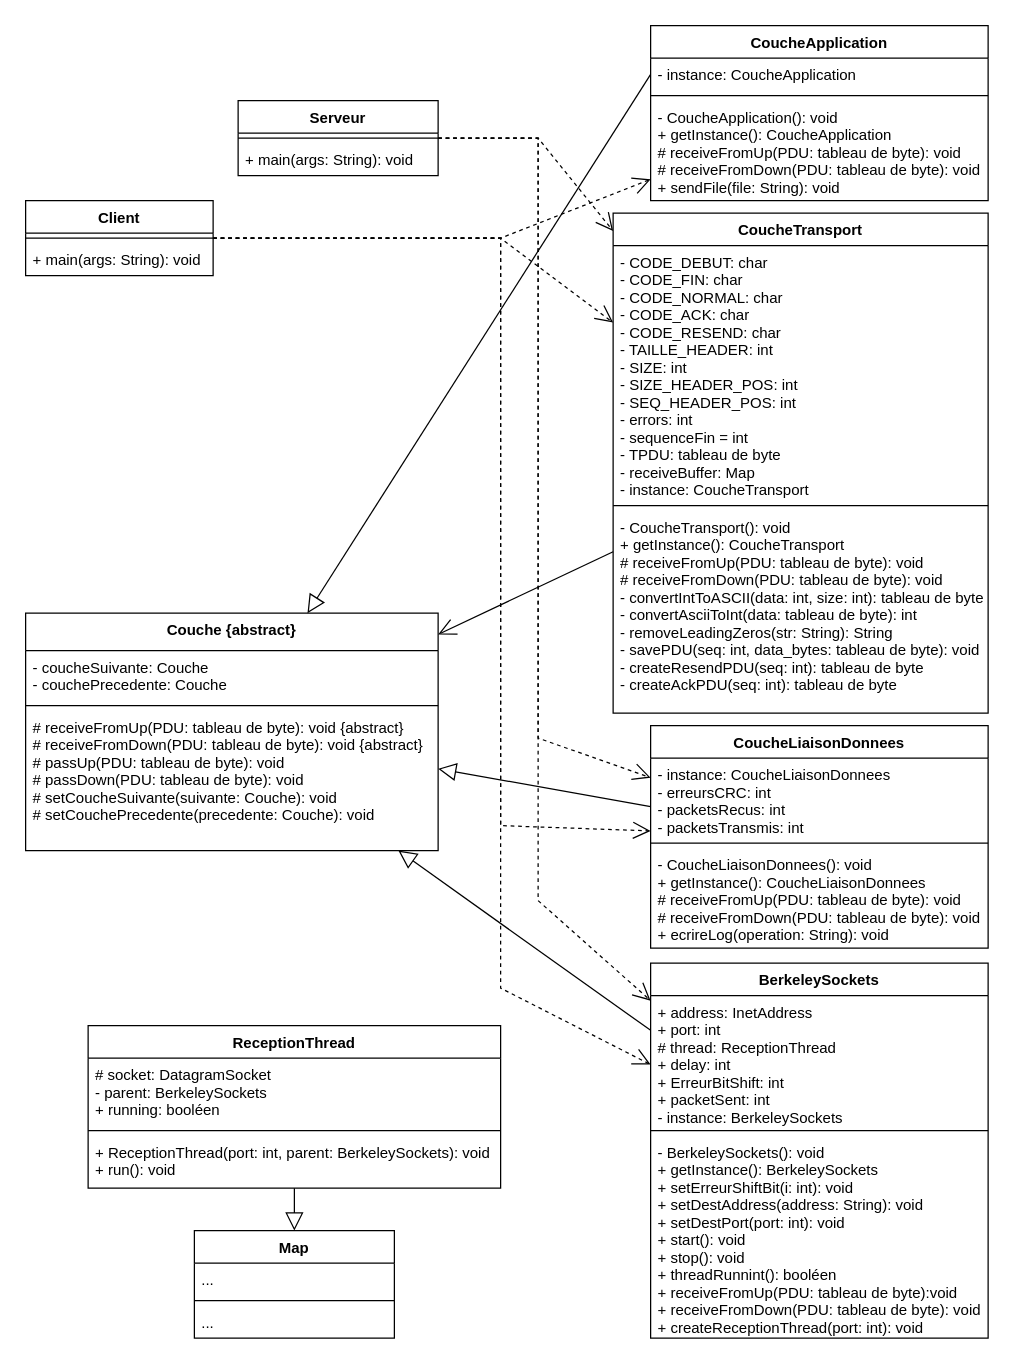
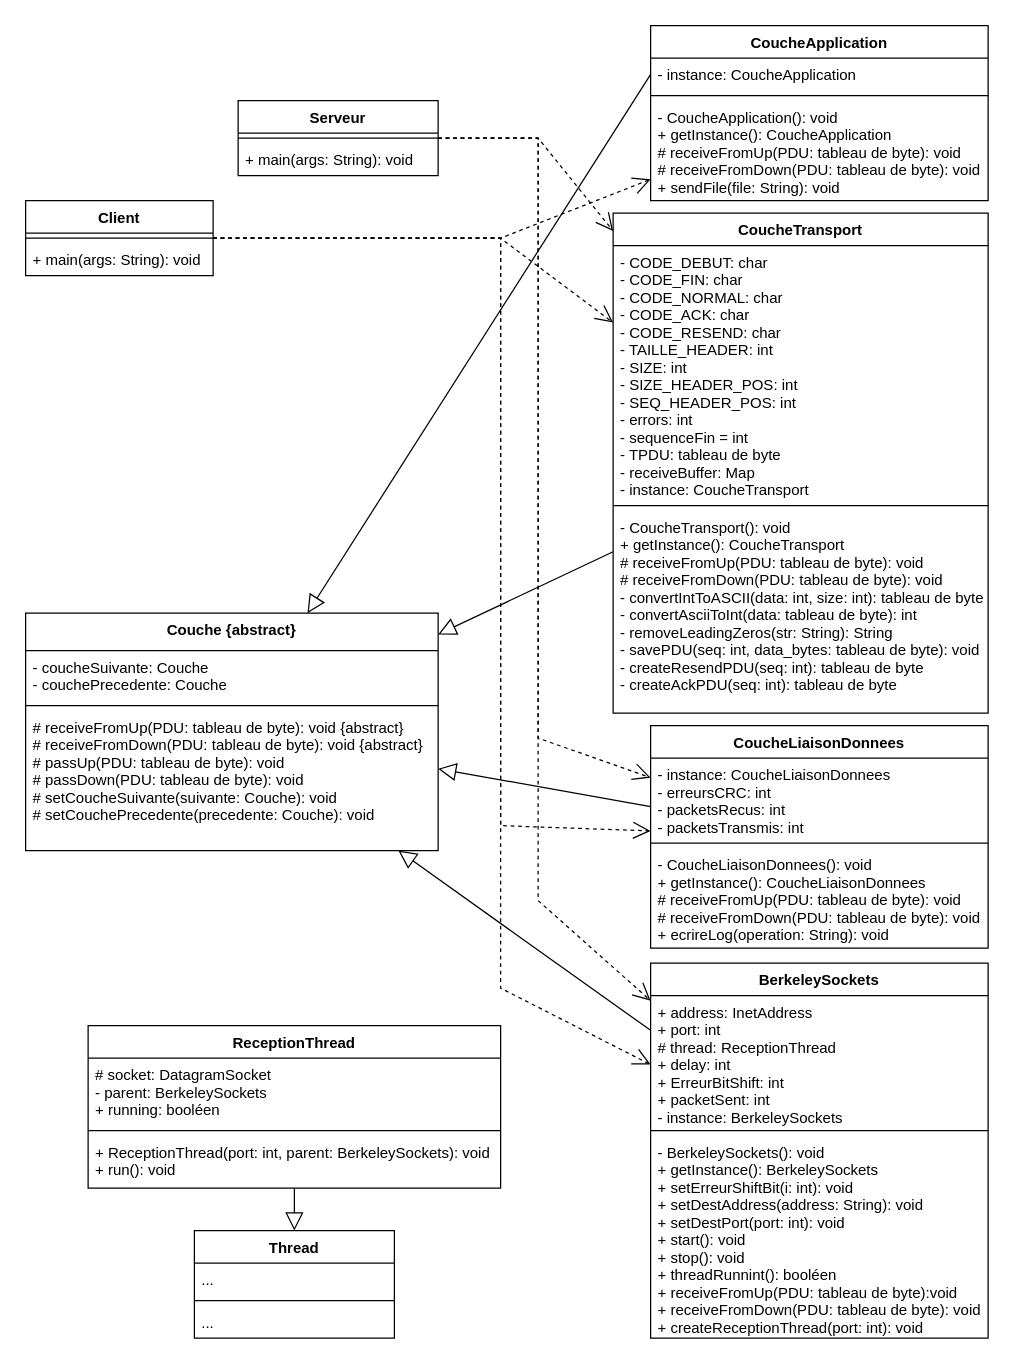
  <mxCell id="0" />
  <mxCell id="1" parent="0" />
  <mxCell id="2" value="Couche {abstract}" style="swimlane;fontStyle=1;align=center;verticalAlign=top;childLayout=stackLayout;horizontal=1;startSize=30;horizontalStack=0;resizeParent=1;resizeParentMax=0;resizeLast=0;collapsible=1;marginBottom=0;" vertex="1" parent="1"><mxGeometry x="20" y="490" width="330" height="190" as="geometry" /></mxCell>
  <mxCell id="3" value="- coucheSuivante: Couche&#10;- couchePrecedente: Couche" style="text;strokeColor=none;fillColor=none;align=left;verticalAlign=top;spacingLeft=4;spacingRight=4;overflow=hidden;rotatable=0;points=[[0,0.5],[1,0.5]];portConstraint=eastwest;" vertex="1" parent="2"><mxGeometry y="30" width="330" height="40" as="geometry" /></mxCell>
  <mxCell id="4" value="" style="line;strokeWidth=1;fillColor=none;align=left;verticalAlign=middle;spacingTop=-1;spacingLeft=3;spacingRight=3;rotatable=0;labelPosition=right;points=[];portConstraint=eastwest;" vertex="1" parent="2"><mxGeometry y="70" width="330" height="8" as="geometry" /></mxCell>
  <mxCell id="5" value="# receiveFromUp(PDU: tableau de byte): void {abstract}&#10;# receiveFromDown(PDU: tableau de byte): void {abstract}&#10;# passUp(PDU: tableau de byte): void&#10;# passDown(PDU: tableau de byte): void&#10;# setCoucheSuivante(suivante: Couche): void&#10;# setCouchePrecedente(precedente: Couche): void" style="text;strokeColor=none;fillColor=none;align=left;verticalAlign=top;spacingLeft=4;spacingRight=4;overflow=hidden;rotatable=0;points=[[0,0.5],[1,0.5]];portConstraint=eastwest;" vertex="1" parent="2"><mxGeometry y="78" width="330" height="112" as="geometry" /></mxCell>
  <mxCell id="6" value="CoucheApplication" style="swimlane;fontStyle=1;align=center;verticalAlign=top;childLayout=stackLayout;horizontal=1;startSize=26;horizontalStack=0;resizeParent=1;resizeParentMax=0;resizeLast=0;collapsible=1;marginBottom=0;" vertex="1" parent="1"><mxGeometry x="520" width="270" height="140" as="geometry" y="20" /></mxCell>
  <mxCell id="7" value="- instance: CoucheApplication" style="text;strokeColor=none;fillColor=none;align=left;verticalAlign=top;spacingLeft=4;spacingRight=4;overflow=hidden;rotatable=0;points=[[0,0.5],[1,0.5]];portConstraint=eastwest;" vertex="1" parent="6"><mxGeometry y="26" width="270" height="26" as="geometry" /></mxCell>
  <mxCell id="8" value="" style="line;strokeWidth=1;fillColor=none;align=left;verticalAlign=middle;spacingTop=-1;spacingLeft=3;spacingRight=3;rotatable=0;labelPosition=right;points=[];portConstraint=eastwest;" vertex="1" parent="6"><mxGeometry y="52" width="270" height="8" as="geometry" /></mxCell>
  <mxCell id="9" value="- CoucheApplication(): void&#10;+ getInstance(): CoucheApplication&#10;# receiveFromUp(PDU: tableau de byte): void&#10;# receiveFromDown(PDU: tableau de byte): void&#10;+ sendFile(file: String): void" style="text;strokeColor=none;fillColor=none;align=left;verticalAlign=top;spacingLeft=4;spacingRight=4;overflow=hidden;rotatable=0;points=[[0,0.5],[1,0.5]];portConstraint=eastwest;" vertex="1" parent="6"><mxGeometry y="60" width="270" height="80" as="geometry" /></mxCell>
  <mxCell id="10" value="CoucheLiaisonDonnees" style="swimlane;fontStyle=1;align=center;verticalAlign=top;childLayout=stackLayout;horizontal=1;startSize=26;horizontalStack=0;resizeParent=1;resizeParentMax=0;resizeLast=0;collapsible=1;marginBottom=0;" vertex="1" parent="1"><mxGeometry x="520" y="580" width="270" height="178" as="geometry" /></mxCell>
  <mxCell id="11" value="- instance: CoucheLiaisonDonnees&#10;- erreursCRC: int&#10;- packetsRecus: int&#10;- packetsTransmis: int" style="text;strokeColor=none;fillColor=none;align=left;verticalAlign=top;spacingLeft=4;spacingRight=4;overflow=hidden;rotatable=0;points=[[0,0.5],[1,0.5]];portConstraint=eastwest;" vertex="1" parent="10"><mxGeometry y="26" width="270" height="64" as="geometry" /></mxCell>
  <mxCell id="12" value="" style="line;strokeWidth=1;fillColor=none;align=left;verticalAlign=middle;spacingTop=-1;spacingLeft=3;spacingRight=3;rotatable=0;labelPosition=right;points=[];portConstraint=eastwest;" vertex="1" parent="10"><mxGeometry y="90" width="270" height="8" as="geometry" /></mxCell>
  <mxCell id="13" value="- CoucheLiaisonDonnees(): void&#10;+ getInstance(): CoucheLiaisonDonnees&#10;# receiveFromUp(PDU: tableau de byte): void&#10;# receiveFromDown(PDU: tableau de byte): void&#10;+ ecrireLog(operation: String): void" style="text;strokeColor=none;fillColor=none;align=left;verticalAlign=top;spacingLeft=4;spacingRight=4;overflow=hidden;rotatable=0;points=[[0,0.5],[1,0.5]];portConstraint=eastwest;" vertex="1" parent="10"><mxGeometry y="98" width="270" height="80" as="geometry" /></mxCell>
  <mxCell id="14" value="CoucheTransport" style="swimlane;fontStyle=1;align=center;verticalAlign=top;childLayout=stackLayout;horizontal=1;startSize=26;horizontalStack=0;resizeParent=1;resizeParentMax=0;resizeLast=0;collapsible=1;marginBottom=0;" vertex="1" parent="1"><mxGeometry x="490" y="170" width="300" height="400" as="geometry" /></mxCell>
  <mxCell id="15" value="- CODE_DEBUT: char&#10;- CODE_FIN: char&#10;- CODE_NORMAL: char&#10;- CODE_ACK: char&#10;- CODE_RESEND: char&#10;- TAILLE_HEADER: int&#10;- SIZE: int&#10;- SIZE_HEADER_POS: int&#10;- SEQ_HEADER_POS: int&#10;- errors: int&#10;- sequenceFin = int&#10;- TPDU: tableau de byte&#10;- receiveBuffer: Map&#10;- instance: CoucheTransport" style="text;strokeColor=none;fillColor=none;align=left;verticalAlign=top;spacingLeft=4;spacingRight=4;overflow=hidden;rotatable=0;points=[[0,0.5],[1,0.5]];portConstraint=eastwest;" vertex="1" parent="14"><mxGeometry y="26" width="300" height="204" as="geometry" /></mxCell>
  <mxCell id="16" value="" style="line;strokeWidth=1;fillColor=none;align=left;verticalAlign=middle;spacingTop=-1;spacingLeft=3;spacingRight=3;rotatable=0;labelPosition=right;points=[];portConstraint=eastwest;" vertex="1" parent="14"><mxGeometry y="230" width="300" height="8" as="geometry" /></mxCell>
  <mxCell id="17" value="- CoucheTransport(): void&#10;+ getInstance(): CoucheTransport&#10;# receiveFromUp(PDU: tableau de byte): void&#10;# receiveFromDown(PDU: tableau de byte): void&#10;- convertIntToASCII(data: int, size: int): tableau de byte&#10;- convertAsciiToInt(data: tableau de byte): int&#10;- removeLeadingZeros(str: String): String&#10;- savePDU(seq: int, data_bytes: tableau de byte): void&#10;- createResendPDU(seq: int): tableau de byte&#10;- createAckPDU(seq: int): tableau de byte" style="text;strokeColor=none;fillColor=none;align=left;verticalAlign=top;spacingLeft=4;spacingRight=4;overflow=hidden;rotatable=0;points=[[0,0.5],[1,0.5]];portConstraint=eastwest;" vertex="1" parent="14"><mxGeometry y="238" width="300" height="162" as="geometry" /></mxCell>
  <mxCell id="18" value="Serveur" style="swimlane;fontStyle=1;align=center;verticalAlign=top;childLayout=stackLayout;horizontal=1;startSize=26;horizontalStack=0;resizeParent=1;resizeParentMax=0;resizeLast=0;collapsible=1;marginBottom=0;" vertex="1" parent="1"><mxGeometry x="190" y="80" width="160" height="60" as="geometry" /></mxCell>
  <mxCell id="19" value="" style="line;strokeWidth=1;fillColor=none;align=left;verticalAlign=middle;spacingTop=-1;spacingLeft=3;spacingRight=3;rotatable=0;labelPosition=right;points=[];portConstraint=eastwest;" vertex="1" parent="18"><mxGeometry y="26" width="160" height="8" as="geometry" /></mxCell>
  <mxCell id="20" value="+ main(args: String): void" style="text;strokeColor=none;fillColor=none;align=left;verticalAlign=top;spacingLeft=4;spacingRight=4;overflow=hidden;rotatable=0;points=[[0,0.5],[1,0.5]];portConstraint=eastwest;" vertex="1" parent="18"><mxGeometry y="34" width="160" height="26" as="geometry" /></mxCell>
  <mxCell id="21" value="Client" style="swimlane;fontStyle=1;align=center;verticalAlign=top;childLayout=stackLayout;horizontal=1;startSize=26;horizontalStack=0;resizeParent=1;resizeParentMax=0;resizeLast=0;collapsible=1;marginBottom=0;" vertex="1" parent="1"><mxGeometry x="20" y="160" width="150" height="60" as="geometry" /></mxCell>
  <mxCell id="22" value="" style="line;strokeWidth=1;fillColor=none;align=left;verticalAlign=middle;spacingTop=-1;spacingLeft=3;spacingRight=3;rotatable=0;labelPosition=right;points=[];portConstraint=eastwest;" vertex="1" parent="21"><mxGeometry y="26" width="150" height="8" as="geometry" /></mxCell>
  <mxCell id="23" value="+ main(args: String): void" style="text;strokeColor=none;fillColor=none;align=left;verticalAlign=top;spacingLeft=4;spacingRight=4;overflow=hidden;rotatable=0;points=[[0,0.5],[1,0.5]];portConstraint=eastwest;" vertex="1" parent="21"><mxGeometry y="34" width="150" height="26" as="geometry" /></mxCell>
- <mxCell id="24" value="" style="endArrow=open;html=1;rounded=0;endSize=12;strokeWidth=1;endFill=0;" edge="1" parent="1" source="14" target="2"><mxGeometry width="50" height="50" relative="1" as="geometry"><mxPoint x="340" y="969.5" as="sourcePoint" /><mxPoint x="270" y="995.522" as="targetPoint" /></mxGeometry></mxCell>
+ <mxCell id="24" value="" style="endArrow=block;html=1;rounded=0;endSize=12;strokeWidth=1;endFill=0;" edge="1" parent="1" source="14" target="2"><mxGeometry width="50" height="50" relative="1" as="geometry"><mxPoint x="340" y="969.5" as="sourcePoint" /><mxPoint x="270" y="995.522" as="targetPoint" /></mxGeometry></mxCell>
  <mxCell id="25" value="" style="endArrow=block;html=1;rounded=0;endSize=12;strokeWidth=1;endFill=0;exitX=0;exitY=0.5;exitDx=0;exitDy=0;" edge="1" parent="1" source="7" target="2"><mxGeometry width="50" height="50" relative="1" as="geometry"><mxPoint x="368.103" y="840" as="sourcePoint" /><mxPoint x="365" y="930" as="targetPoint" /></mxGeometry></mxCell>
  <mxCell id="26" value="" style="endArrow=block;html=1;rounded=0;endSize=12;strokeWidth=1;endFill=0;" edge="1" parent="1" source="10" target="2"><mxGeometry width="50" height="50" relative="1" as="geometry"><mxPoint x="111.916" y="580" as="sourcePoint" /><mxPoint x="246.86" y="930.95" as="targetPoint" /></mxGeometry></mxCell>
  <mxCell id="27" value="BerkeleySockets" style="swimlane;fontStyle=1;align=center;verticalAlign=top;childLayout=stackLayout;horizontal=1;startSize=26;horizontalStack=0;resizeParent=1;resizeParentMax=0;resizeLast=0;collapsible=1;marginBottom=0;" vertex="1" parent="1"><mxGeometry x="520" y="770" width="270" height="300" as="geometry" /></mxCell>
  <mxCell id="28" value="+ address: InetAddress&#10;+ port: int&#10;# thread: ReceptionThread&#10;+ delay: int&#10;+ ErreurBitShift: int&#10;+ packetSent: int&#10;- instance: BerkeleySockets" style="text;strokeColor=none;fillColor=none;align=left;verticalAlign=top;spacingLeft=4;spacingRight=4;overflow=hidden;rotatable=0;points=[[0,0.5],[1,0.5]];portConstraint=eastwest;" vertex="1" parent="27"><mxGeometry y="26" width="270" height="104" as="geometry" /></mxCell>
  <mxCell id="29" value="" style="line;strokeWidth=1;fillColor=none;align=left;verticalAlign=middle;spacingTop=-1;spacingLeft=3;spacingRight=3;rotatable=0;labelPosition=right;points=[];portConstraint=eastwest;" vertex="1" parent="27"><mxGeometry y="130" width="270" height="8" as="geometry" /></mxCell>
  <mxCell id="30" value="- BerkeleySockets(): void &#10;+ getInstance(): BerkeleySockets&#10;+ setErreurShiftBit(i: int): void&#10;+ setDestAddress(address: String): void&#10;+ setDestPort(port: int): void&#10;+ start(): void&#10;+ stop(): void&#10;+ threadRunnint(): booléen&#10;+ receiveFromUp(PDU: tableau de byte):void&#10;+ receiveFromDown(PDU: tableau de byte): void&#10;+ createReceptionThread(port: int): void&#10;" style="text;strokeColor=none;fillColor=none;align=left;verticalAlign=top;spacingLeft=4;spacingRight=4;overflow=hidden;rotatable=0;points=[[0,0.5],[1,0.5]];portConstraint=eastwest;" vertex="1" parent="27"><mxGeometry y="138" width="270" height="162" as="geometry" /></mxCell>
  <mxCell id="31" value="ReceptionThread" style="swimlane;fontStyle=1;align=center;verticalAlign=top;childLayout=stackLayout;horizontal=1;startSize=26;horizontalStack=0;resizeParent=1;resizeParentMax=0;resizeLast=0;collapsible=1;marginBottom=0;" vertex="1" parent="1"><mxGeometry x="70" y="820" width="330" height="130" as="geometry" /></mxCell>
  <mxCell id="32" value="# socket: DatagramSocket&#10;- parent: BerkeleySockets&#10;+ running: booléen" style="text;strokeColor=none;fillColor=none;align=left;verticalAlign=top;spacingLeft=4;spacingRight=4;overflow=hidden;rotatable=0;points=[[0,0.5],[1,0.5]];portConstraint=eastwest;" vertex="1" parent="31"><mxGeometry y="26" width="330" height="54" as="geometry" /></mxCell>
  <mxCell id="33" value="" style="line;strokeWidth=1;fillColor=none;align=left;verticalAlign=middle;spacingTop=-1;spacingLeft=3;spacingRight=3;rotatable=0;labelPosition=right;points=[];portConstraint=eastwest;" vertex="1" parent="31"><mxGeometry y="80" width="330" height="8" as="geometry" /></mxCell>
  <mxCell id="34" value="+ ReceptionThread(port: int, parent: BerkeleySockets): void&#10;+ run(): void" style="text;strokeColor=none;fillColor=none;align=left;verticalAlign=top;spacingLeft=4;spacingRight=4;overflow=hidden;rotatable=0;points=[[0,0.5],[1,0.5]];portConstraint=eastwest;" vertex="1" parent="31"><mxGeometry y="88" width="330" height="42" as="geometry" /></mxCell>
- <mxCell id="35" value="Map" style="swimlane;fontStyle=1;align=center;verticalAlign=top;childLayout=stackLayout;horizontal=1;startSize=26;horizontalStack=0;resizeParent=1;resizeParentMax=0;resizeLast=0;collapsible=1;marginBottom=0;" vertex="1" parent="1"><mxGeometry x="155" y="984" width="160" height="86" as="geometry" /></mxCell>
+ <mxCell id="35" value="Thread" style="swimlane;fontStyle=1;align=center;verticalAlign=top;childLayout=stackLayout;horizontal=1;startSize=26;horizontalStack=0;resizeParent=1;resizeParentMax=0;resizeLast=0;collapsible=1;marginBottom=0;" vertex="1" parent="1"><mxGeometry x="155" y="984" width="160" height="86" as="geometry" /></mxCell>
  <mxCell id="36" value="..." style="text;strokeColor=none;fillColor=none;align=left;verticalAlign=top;spacingLeft=4;spacingRight=4;overflow=hidden;rotatable=0;points=[[0,0.5],[1,0.5]];portConstraint=eastwest;" vertex="1" parent="35"><mxGeometry y="26" width="160" height="26" as="geometry" /></mxCell>
  <mxCell id="37" value="" style="line;strokeWidth=1;fillColor=none;align=left;verticalAlign=middle;spacingTop=-1;spacingLeft=3;spacingRight=3;rotatable=0;labelPosition=right;points=[];portConstraint=eastwest;" vertex="1" parent="35"><mxGeometry y="52" width="160" height="8" as="geometry" /></mxCell>
  <mxCell id="38" value="..." style="text;strokeColor=none;fillColor=none;align=left;verticalAlign=top;spacingLeft=4;spacingRight=4;overflow=hidden;rotatable=0;points=[[0,0.5],[1,0.5]];portConstraint=eastwest;" vertex="1" parent="35"><mxGeometry y="60" width="160" height="26" as="geometry" /></mxCell>
  <mxCell id="39" value="" style="endArrow=block;html=1;rounded=0;endSize=12;strokeWidth=1;endFill=0;" edge="1" parent="1" source="27" target="2"><mxGeometry width="50" height="50" relative="1" as="geometry"><mxPoint x="530" y="659.788" as="sourcePoint" /><mxPoint x="310" y="628.481" as="targetPoint" /></mxGeometry></mxCell>
  <mxCell id="40" value="" style="endArrow=block;html=1;rounded=0;endSize=12;strokeWidth=1;endFill=0;" edge="1" parent="1" source="31" target="35"><mxGeometry width="50" height="50" relative="1" as="geometry"><mxPoint x="640" y="855.625" as="sourcePoint" /><mxPoint x="407" y="710" as="targetPoint" /></mxGeometry></mxCell>
  <mxCell id="41" value="" style="endArrow=open;html=1;rounded=0;fontSize=23;endSize=12;sourcePerimeterSpacing=0;targetPerimeterSpacing=0;strokeColor=default;strokeWidth=1;jumpSize=6;dashed=1;endFill=0;" edge="1" parent="1" source="21" target="6"><mxGeometry width="50" height="50" relative="1" as="geometry"><mxPoint x="30" y="380" as="sourcePoint" /><mxPoint x="80" y="330" as="targetPoint" /><Array as="points"><mxPoint x="400" y="190" /></Array></mxGeometry></mxCell>
  <mxCell id="42" value="" style="endArrow=open;html=1;rounded=0;fontSize=23;endSize=12;sourcePerimeterSpacing=0;targetPerimeterSpacing=0;strokeColor=default;strokeWidth=1;jumpSize=6;dashed=1;endFill=0;" edge="1" parent="1" source="21" target="14"><mxGeometry width="50" height="50" relative="1" as="geometry"><mxPoint x="180" y="186.607" as="sourcePoint" /><mxPoint x="530" y="124.107" as="targetPoint" /><Array as="points"><mxPoint x="400" y="190" /></Array></mxGeometry></mxCell>
  <mxCell id="43" value="" style="endArrow=open;html=1;rounded=0;fontSize=23;endSize=12;sourcePerimeterSpacing=0;targetPerimeterSpacing=0;strokeColor=default;strokeWidth=1;jumpSize=6;dashed=1;endFill=0;" edge="1" parent="1" source="21" target="10"><mxGeometry width="50" height="50" relative="1" as="geometry"><mxPoint x="180" y="224.771" as="sourcePoint" /><mxPoint x="500" y="330.459" as="targetPoint" /><Array as="points"><mxPoint x="400" y="190" /><mxPoint x="400" y="660" /></Array></mxGeometry></mxCell>
  <mxCell id="44" value="" style="endArrow=open;html=1;rounded=0;fontSize=23;endSize=12;sourcePerimeterSpacing=0;targetPerimeterSpacing=0;strokeColor=default;strokeWidth=1;jumpSize=6;dashed=1;endFill=0;" edge="1" parent="1" target="27"><mxGeometry width="50" height="50" relative="1" as="geometry"><mxPoint x="170" y="190" as="sourcePoint" /><mxPoint x="520" y="664.235" as="targetPoint" /><Array as="points"><mxPoint x="400" y="190" /><mxPoint x="400" y="660" /><mxPoint x="400" y="790" /></Array></mxGeometry></mxCell>
  <mxCell id="45" value="" style="endArrow=open;html=1;rounded=0;fontSize=23;endSize=12;sourcePerimeterSpacing=0;targetPerimeterSpacing=0;strokeColor=default;strokeWidth=1;jumpSize=6;dashed=1;endFill=0;" edge="1" parent="1" source="18" target="14"><mxGeometry width="50" height="50" relative="1" as="geometry"><mxPoint x="365" y="128" as="sourcePoint" /><mxPoint x="535" y="120" as="targetPoint" /><Array as="points"><mxPoint x="430" y="110" /></Array></mxGeometry></mxCell>
  <mxCell id="46" value="" style="endArrow=open;html=1;rounded=0;fontSize=23;endSize=12;sourcePerimeterSpacing=0;targetPerimeterSpacing=0;strokeColor=default;strokeWidth=1;jumpSize=6;dashed=1;endFill=0;" edge="1" parent="1" target="10"><mxGeometry width="50" height="50" relative="1" as="geometry"><mxPoint x="350" y="110" as="sourcePoint" /><mxPoint x="430" y="610" as="targetPoint" /><Array as="points"><mxPoint x="430" y="110" /><mxPoint x="430" y="590" /></Array></mxGeometry></mxCell>
  <mxCell id="47" value="" style="endArrow=open;html=1;rounded=0;fontSize=23;endSize=12;sourcePerimeterSpacing=0;targetPerimeterSpacing=0;strokeColor=default;strokeWidth=1;jumpSize=6;dashed=1;endFill=0;" edge="1" parent="1" target="27"><mxGeometry width="50" height="50" relative="1" as="geometry"><mxPoint x="350" y="110" as="sourcePoint" /><mxPoint x="520" y="621.6" as="targetPoint" /><Array as="points"><mxPoint x="430" y="110" /><mxPoint x="430" y="590" /><mxPoint x="430" y="720" /></Array></mxGeometry></mxCell>
